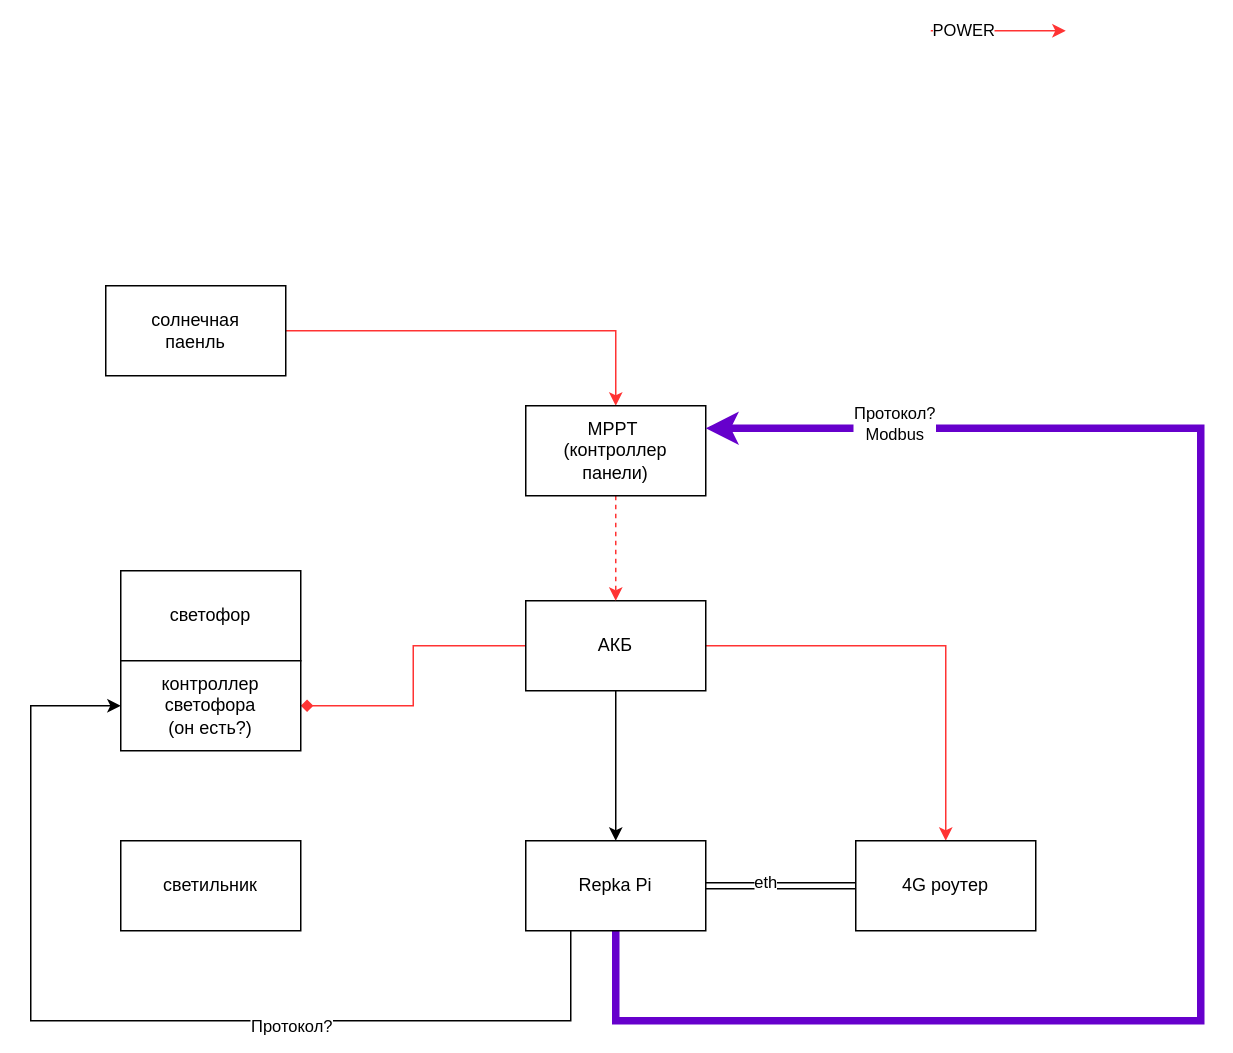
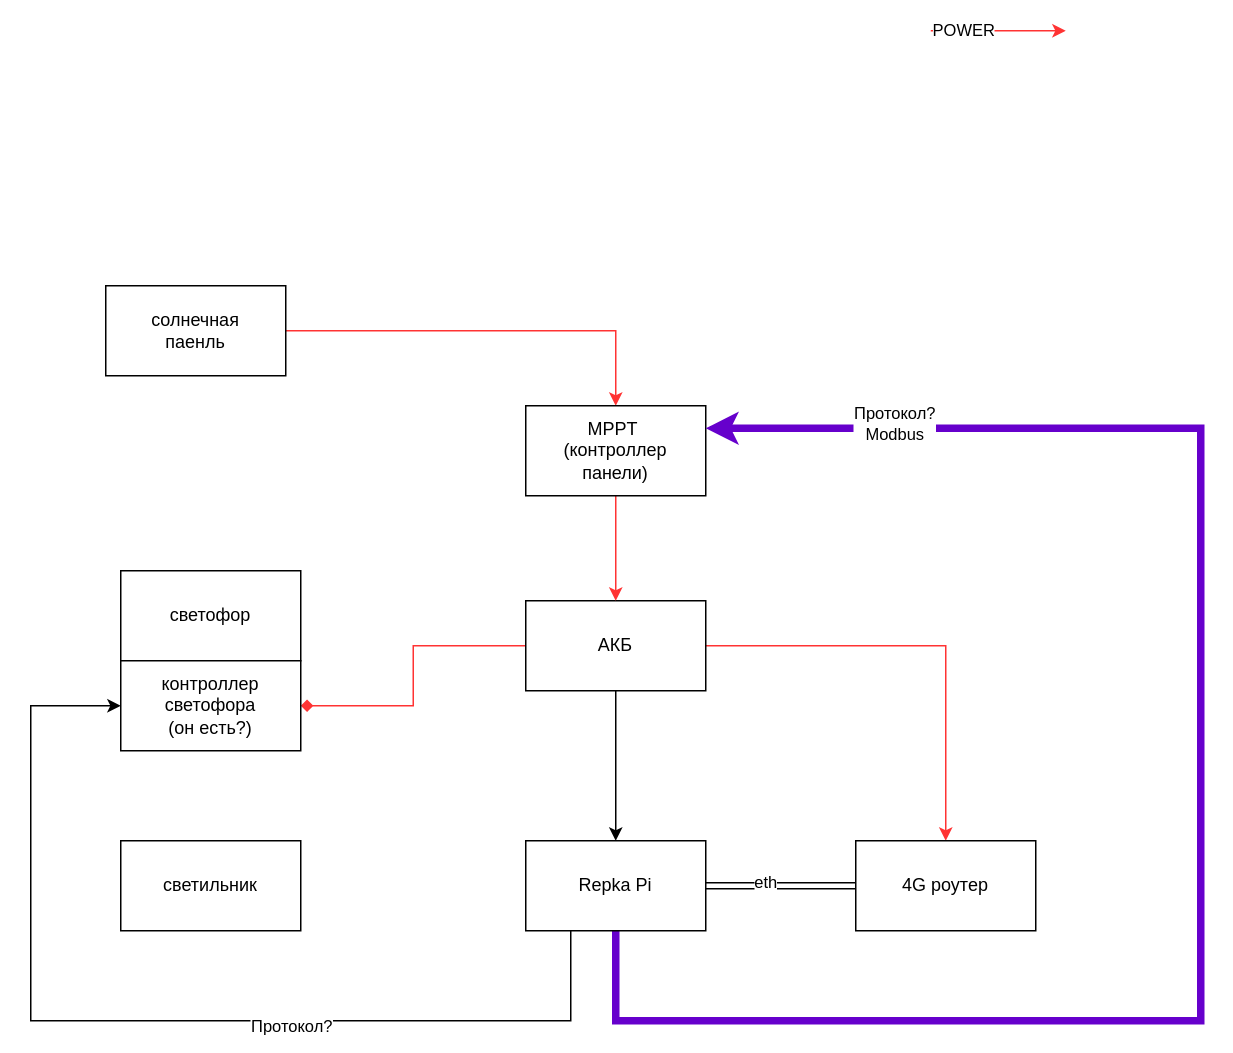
  <mxCell id="0" />
  <mxCell id="1" parent="0" />
  <mxCell id="2" style="edgeStyle=orthogonalEdgeStyle;rounded=0;orthogonalLoop=1;jettySize=auto;html=1;exitX=1;exitY=0.5;exitDx=0;exitDy=0;entryX=0.5;entryY=0;entryDx=0;entryDy=0;strokeColor=#FF3333;" edge="1" parent="1" source="3" target="12"><mxGeometry relative="1" as="geometry" /></mxCell>
  <mxCell id="3" value="солнечная&lt;div&gt;паенль&lt;/div&gt;" style="rounded=0;whiteSpace=wrap;html=1;" vertex="1" parent="1"><mxGeometry x="70" y="190" width="120" height="60" as="geometry" /></mxCell>
  <mxCell id="4" style="edgeStyle=orthogonalEdgeStyle;rounded=0;orthogonalLoop=1;jettySize=auto;html=1;exitX=0;exitY=0.5;exitDx=0;exitDy=0;entryX=1;entryY=0.5;entryDx=0;entryDy=0;strokeColor=#FF3333;endArrow=diamond;" edge="1" parent="1" source="7" target="9"><mxGeometry relative="1" as="geometry" /></mxCell>
  <mxCell id="5" style="edgeStyle=orthogonalEdgeStyle;rounded=0;orthogonalLoop=1;jettySize=auto;html=1;exitX=0.5;exitY=1;exitDx=0;exitDy=0;entryX=0.5;entryY=0;entryDx=0;entryDy=0;" edge="1" parent="1" source="7" target="19"><mxGeometry relative="1" as="geometry" /></mxCell>
  <mxCell id="6" style="edgeStyle=orthogonalEdgeStyle;rounded=0;orthogonalLoop=1;jettySize=auto;html=1;exitX=1;exitY=0.5;exitDx=0;exitDy=0;entryX=0.5;entryY=0;entryDx=0;entryDy=0;strokeColor=#FF3333;" edge="1" parent="1" source="7" target="20"><mxGeometry relative="1" as="geometry" /></mxCell>
  <mxCell id="7" value="АКБ" style="rounded=0;whiteSpace=wrap;html=1;" vertex="1" parent="1"><mxGeometry x="350" y="400" width="120" height="60" as="geometry" /></mxCell>
  <mxCell id="8" value="светофор" style="rounded=0;whiteSpace=wrap;html=1;" vertex="1" parent="1"><mxGeometry x="80" y="380" width="120" height="60" as="geometry" /></mxCell>
  <mxCell id="9" value="контроллер светофора&lt;div&gt;(он есть?)&lt;/div&gt;" style="rounded=0;whiteSpace=wrap;html=1;" vertex="1" parent="1"><mxGeometry x="80" y="440" width="120" height="60" as="geometry" /></mxCell>
  <mxCell id="10" value="светильник" style="rounded=0;whiteSpace=wrap;html=1;" vertex="1" parent="1"><mxGeometry x="80" y="560" width="120" height="60" as="geometry" /></mxCell>
- <mxCell id="11" style="edgeStyle=orthogonalEdgeStyle;rounded=0;orthogonalLoop=1;jettySize=auto;html=1;exitX=0.5;exitY=1;exitDx=0;exitDy=0;entryX=0.5;entryY=0;entryDx=0;entryDy=0;strokeColor=#FF3333;dashed=1;" edge="1" parent="1" source="12" target="7"><mxGeometry relative="1" as="geometry" /></mxCell>
+ <mxCell id="11" style="edgeStyle=orthogonalEdgeStyle;rounded=0;orthogonalLoop=1;jettySize=auto;html=1;exitX=0.5;exitY=1;exitDx=0;exitDy=0;entryX=0.5;entryY=0;entryDx=0;entryDy=0;strokeColor=#FF3333;" edge="1" parent="1" source="12" target="7"><mxGeometry relative="1" as="geometry" /></mxCell>
  <mxCell id="12" value="MPPT&amp;nbsp;&lt;div&gt;(контроллер&lt;div&gt;панели)&lt;/div&gt;&lt;/div&gt;" style="rounded=0;whiteSpace=wrap;html=1;" vertex="1" parent="1"><mxGeometry x="350" y="270" width="120" height="60" as="geometry" /></mxCell>
  <mxCell id="13" style="edgeStyle=orthogonalEdgeStyle;rounded=0;orthogonalLoop=1;jettySize=auto;html=1;exitX=1;exitY=0.5;exitDx=0;exitDy=0;entryX=0;entryY=0.5;entryDx=0;entryDy=0;shape=link;" edge="1" parent="1" source="19" target="20"><mxGeometry relative="1" as="geometry" /></mxCell>
  <mxCell id="14" value="eth" style="edgeLabel;html=1;align=center;verticalAlign=middle;resizable=0;points=[];" vertex="1" connectable="0" parent="13"><mxGeometry x="-0.22" y="3" relative="1" as="geometry"><mxPoint as="offset" /></mxGeometry></mxCell>
  <mxCell id="15" style="edgeStyle=orthogonalEdgeStyle;rounded=0;orthogonalLoop=1;jettySize=auto;html=1;exitX=0.5;exitY=1;exitDx=0;exitDy=0;entryX=1;entryY=0.25;entryDx=0;entryDy=0;strokeColor=#6600CC;strokeWidth=5;" edge="1" parent="1" source="19" target="12"><mxGeometry relative="1" as="geometry"><Array as="points"><mxPoint x="410" y="680" /><mxPoint x="800" y="680" /><mxPoint x="800" y="285" /></Array></mxGeometry></mxCell>
  <mxCell id="16" value="Протокол?&lt;div&gt;Modbus&lt;/div&gt;" style="edgeLabel;html=1;align=center;verticalAlign=middle;resizable=0;points=[];" vertex="1" connectable="0" parent="15"><mxGeometry x="0.787" y="-4" relative="1" as="geometry"><mxPoint as="offset" /></mxGeometry></mxCell>
  <mxCell id="17" style="edgeStyle=orthogonalEdgeStyle;rounded=0;orthogonalLoop=1;jettySize=auto;html=1;exitX=0.25;exitY=1;exitDx=0;exitDy=0;entryX=0;entryY=0.5;entryDx=0;entryDy=0;" edge="1" parent="1" source="19" target="9"><mxGeometry relative="1" as="geometry"><Array as="points"><mxPoint x="380" y="680" /><mxPoint x="20" y="680" /><mxPoint x="20" y="470" /></Array></mxGeometry></mxCell>
  <mxCell id="18" value="Протокол?" style="edgeLabel;html=1;align=center;verticalAlign=middle;resizable=0;points=[];" vertex="1" connectable="0" parent="17"><mxGeometry x="-0.288" y="3" relative="1" as="geometry"><mxPoint as="offset" /></mxGeometry></mxCell>
  <mxCell id="19" value="Repka Pi" style="rounded=0;whiteSpace=wrap;html=1;" vertex="1" parent="1"><mxGeometry x="350" y="560" width="120" height="60" as="geometry" /></mxCell>
  <mxCell id="20" value="4G роутер" style="rounded=0;whiteSpace=wrap;html=1;" vertex="1" parent="1"><mxGeometry x="570" y="560" width="120" height="60" as="geometry" /></mxCell>
  <mxCell id="21" value="" style="endArrow=classic;html=1;rounded=0;strokeColor=#FF3333;" edge="1" parent="1"><mxGeometry width="50" height="50" relative="1" as="geometry"><mxPoint x="620" y="20" as="sourcePoint" /><mxPoint x="710" y="20" as="targetPoint" /></mxGeometry></mxCell>
  <mxCell id="22" value="POWER" style="edgeLabel;html=1;align=center;verticalAlign=middle;resizable=0;points=[];" vertex="1" connectable="0" parent="21"><mxGeometry x="-0.533" y="1" relative="1" as="geometry"><mxPoint as="offset" /></mxGeometry></mxCell>
